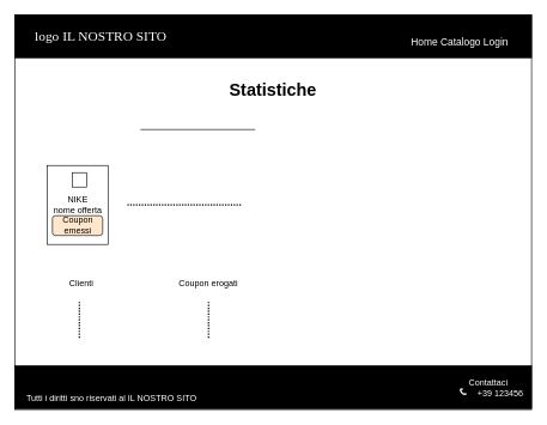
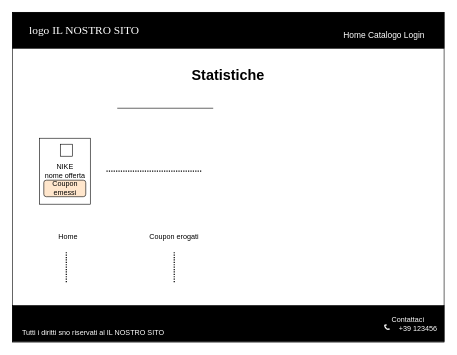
  <mxCell id="0" />
  <mxCell id="1" parent="0" />
  <mxCell id="2" value="" style="rounded=0;whiteSpace=wrap;html=1;" vertex="1" parent="1"><mxGeometry x="20" y="20" width="720" height="550" as="geometry" /></mxCell>
  <mxCell id="3" value="" style="rounded=0;whiteSpace=wrap;html=1;fillColor=#000000;" vertex="1" parent="1"><mxGeometry x="20" y="20" width="720" height="60" as="geometry" /></mxCell>
  <mxCell id="4" value="logo IL NOSTRO SITO" style="text;html=1;strokeColor=none;fillColor=none;align=center;verticalAlign=middle;whiteSpace=wrap;rounded=0;fontColor=#FFFFFF;fontSize=19;fontStyle=0;fontFamily=Verdana;" vertex="1" parent="1"><mxGeometry x="30" y="27.5" width="220" height="45" as="geometry" /></mxCell>
  <mxCell id="5" value="Home Catalogo Login" style="text;html=1;strokeColor=none;fillColor=none;align=center;verticalAlign=middle;whiteSpace=wrap;rounded=0;fontColor=#FFFFFF;fontSize=14;" vertex="1" parent="1"><mxGeometry x="550" y="42.5" width="180" height="30" as="geometry" /></mxCell>
  <mxCell id="6" value="&#10;&#10;&#10;" style="rounded=0;whiteSpace=wrap;html=1;fillColor=#000000;" vertex="1" parent="1"><mxGeometry x="20" y="509" width="720" height="60" as="geometry" /></mxCell>
  <mxCell id="7" value="Tutti i diritti sno riservati al IL NOSTRO SITO" style="text;html=1;strokeColor=none;fillColor=none;align=center;verticalAlign=middle;whiteSpace=wrap;rounded=0;fontColor=#FFFFFF;" vertex="1" parent="1"><mxGeometry x="20" y="540" width="270" height="30" as="geometry" /></mxCell>
  <mxCell id="8" value="Contattaci&lt;br&gt;&amp;nbsp; &amp;nbsp; &amp;nbsp; &amp;nbsp; &amp;nbsp; +39 123456" style="text;html=1;strokeColor=none;fillColor=none;align=center;verticalAlign=middle;whiteSpace=wrap;rounded=0;fontColor=#FFFFFF;" vertex="1" parent="1"><mxGeometry x="630" y="510" width="100" height="60" as="geometry" /></mxCell>
  <mxCell id="9" value="" style="shape=mxgraph.signs.tech.telephone_3;html=1;pointerEvents=1;fillColor=#FFFFFF;strokeColor=none;verticalLabelPosition=bottom;verticalAlign=top;align=center;sketch=0;fontColor=#FFFFFF;" vertex="1" parent="1"><mxGeometry x="640" y="540" width="10" height="10" as="geometry" /></mxCell>
  <mxCell id="10" style="edgeStyle=orthogonalEdgeStyle;rounded=0;orthogonalLoop=1;jettySize=auto;html=1;exitX=0.5;exitY=1;exitDx=0;exitDy=0;" edge="1" parent="1" source="2" target="2"><mxGeometry relative="1" as="geometry" /></mxCell>
  <mxCell id="11" value="Statistiche" style="text;html=1;strokeColor=none;fillColor=none;align=center;verticalAlign=middle;whiteSpace=wrap;rounded=0;fontSize=24;fontStyle=1" vertex="1" parent="1"><mxGeometry x="255" y="110" width="250" height="30" as="geometry" /></mxCell>
  <mxCell id="12" value="" style="rounded=0;whiteSpace=wrap;html=1;" vertex="1" parent="1"><mxGeometry x="65" y="230" width="85" height="110" as="geometry" /></mxCell>
  <mxCell id="13" value="Coupon emessi" style="rounded=1;whiteSpace=wrap;html=1;fillColor=#ffe6cc;" vertex="1" parent="1"><mxGeometry x="72.5" y="300" width="70" height="27.5" as="geometry" /></mxCell>
  <mxCell id="14" value="" style="whiteSpace=wrap;html=1;aspect=fixed;" vertex="1" parent="1"><mxGeometry x="100" y="240" width="20" height="20" as="geometry" /></mxCell>
  <mxCell id="15" value="NIKE&lt;br&gt;nome offerta" style="text;html=1;strokeColor=none;fillColor=none;align=center;verticalAlign=middle;whiteSpace=wrap;rounded=0;" vertex="1" parent="1"><mxGeometry x="72.5" y="270" width="70" height="30" as="geometry" /></mxCell>
  <mxCell id="16" value="" style="line;strokeWidth=2;direction=south;html=1;rotation=90;dashed=1;dashPattern=1 1;" vertex="1" parent="1"><mxGeometry x="250" y="205" width="10" height="160" as="geometry" /></mxCell>
  <mxCell id="17" value="" style="line;strokeWidth=1;direction=south;html=1;rotation=90;" vertex="1" parent="1"><mxGeometry x="270" y="100" width="10" height="160" as="geometry" /></mxCell>
- <mxCell id="18" value="Clienti" style="text;html=1;strokeColor=none;fillColor=none;align=center;verticalAlign=middle;whiteSpace=wrap;rounded=0;" vertex="1" parent="1"><mxGeometry x="82.5" y="380" width="60" height="30" as="geometry" /></mxCell>
+ <mxCell id="18" value="Home" style="text;html=1;strokeColor=none;fillColor=none;align=center;verticalAlign=middle;whiteSpace=wrap;rounded=0;" vertex="1" parent="1"><mxGeometry x="82.5" y="380" width="60" height="30" as="geometry" /></mxCell>
  <mxCell id="19" value="" style="line;strokeWidth=2;direction=south;html=1;perimeter=backbonePerimeter;points=[];outlineConnect=0;dashed=1;dashPattern=1 1;" vertex="1" parent="1"><mxGeometry x="105" y="420" width="10" height="50" as="geometry" /></mxCell>
  <mxCell id="20" value="Coupon erogati" style="text;html=1;strokeColor=none;fillColor=none;align=center;verticalAlign=middle;whiteSpace=wrap;rounded=0;" vertex="1" parent="1"><mxGeometry x="230" y="380" width="120" height="30" as="geometry" /></mxCell>
  <mxCell id="21" value="" style="line;strokeWidth=2;direction=south;html=1;perimeter=backbonePerimeter;points=[];outlineConnect=0;dashed=1;dashPattern=1 1;" vertex="1" parent="1"><mxGeometry x="285" y="420" width="10" height="50" as="geometry" /></mxCell>
